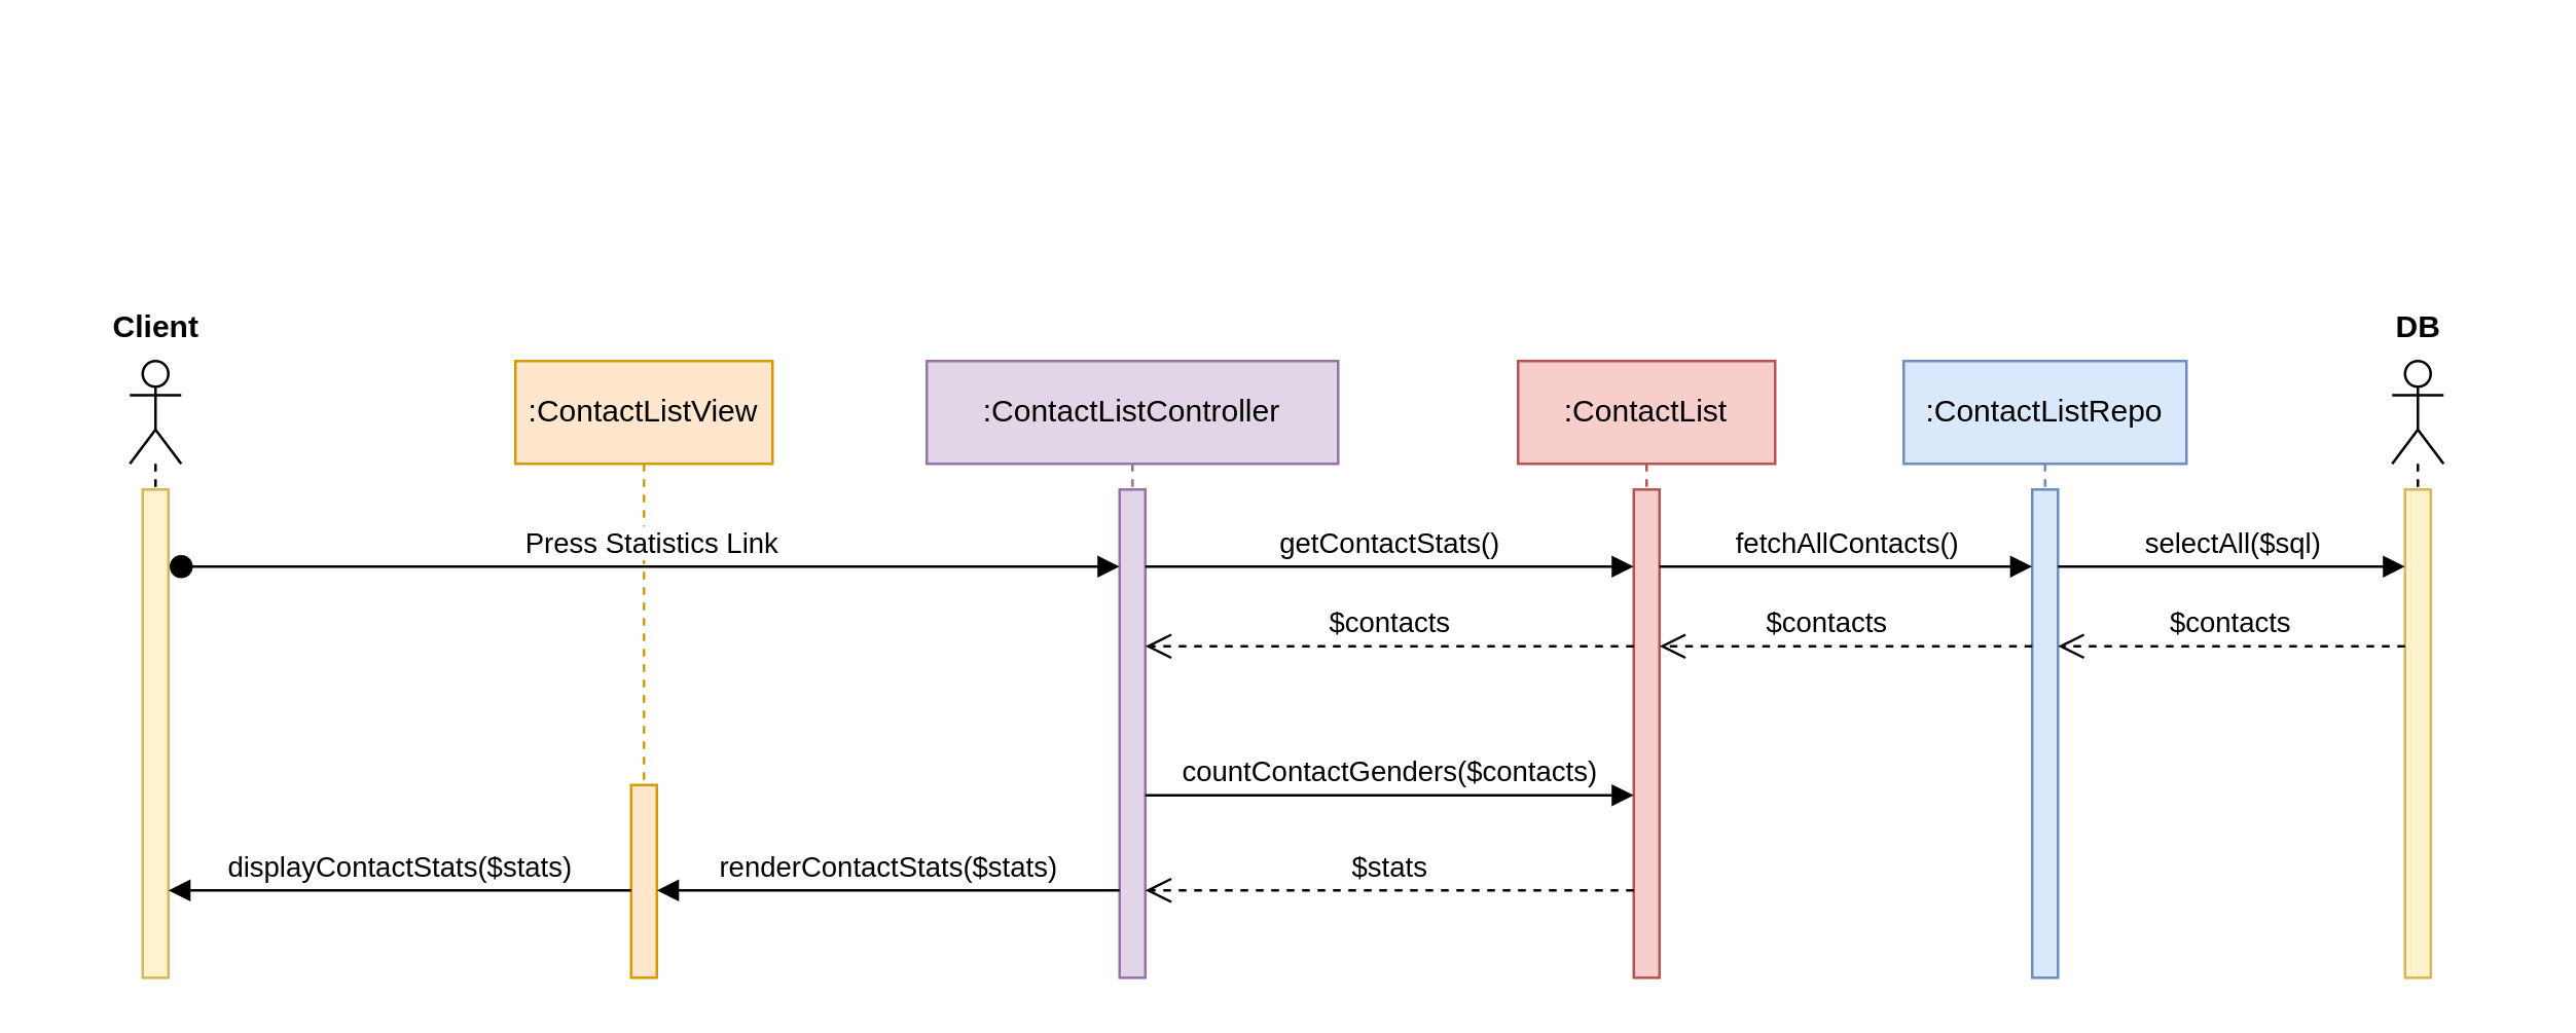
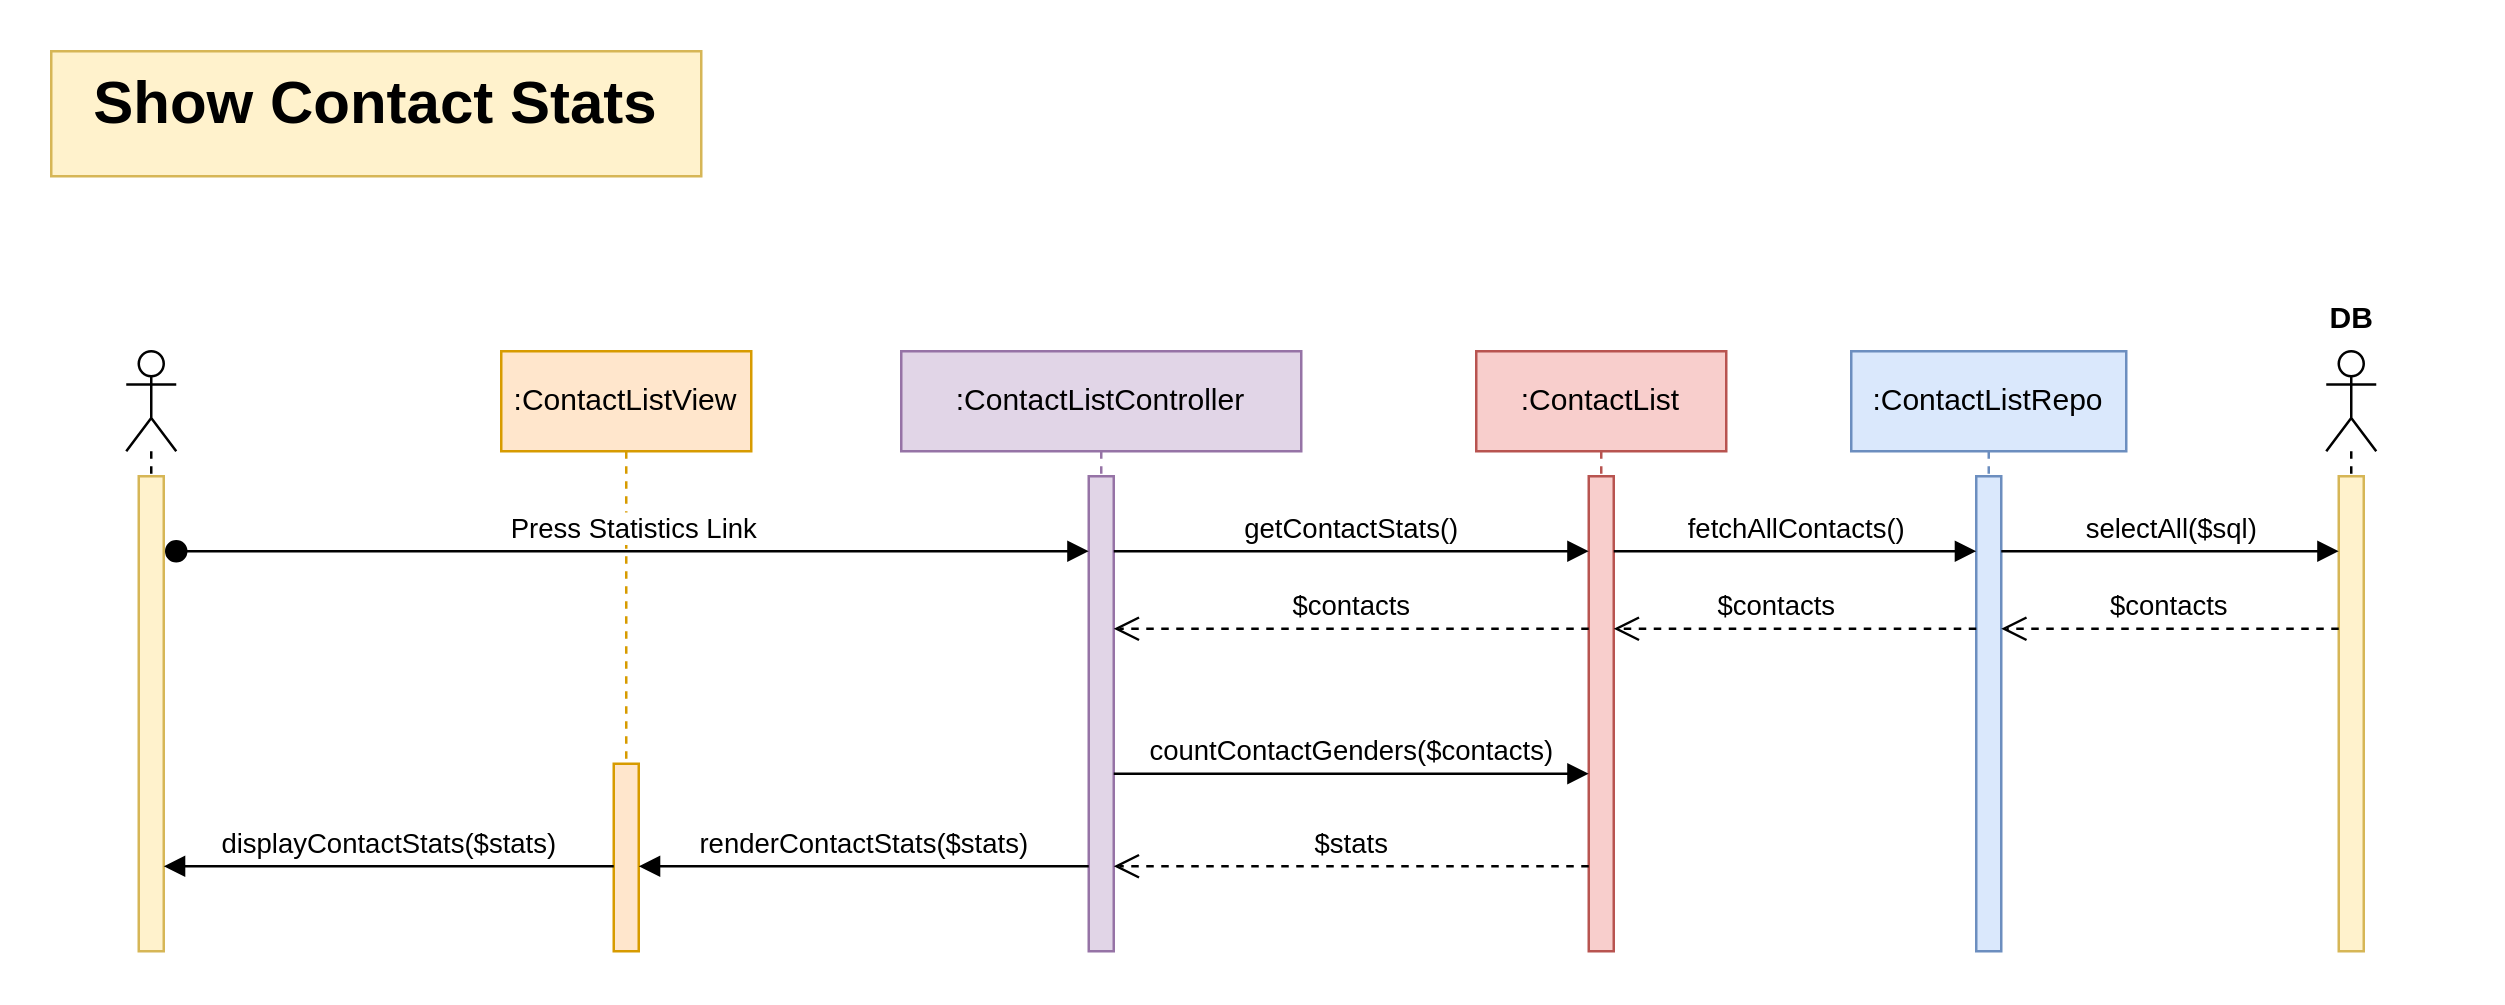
  <mxCell id="0" />
  <mxCell id="1" parent="0" />
+ <mxCell id="2" value="&lt;h1 style=&quot;margin-top: 0px;&quot;&gt;Show Contact Stats&lt;/h1&gt;" style="text;html=1;whiteSpace=wrap;overflow=hidden;rounded=0;align=center;fillColor=#fff2cc;strokeColor=#d6b656;" parent="1" vertex="1"><mxGeometry x="20" y="20" width="260" height="50" as="geometry" /></mxCell>
  <mxCell id="3" value="" style="shape=umlLifeline;perimeter=lifelinePerimeter;whiteSpace=wrap;html=1;container=1;dropTarget=0;collapsible=0;recursiveResize=0;outlineConnect=0;portConstraint=eastwest;newEdgeStyle={&quot;curved&quot;:0,&quot;rounded&quot;:0};participant=umlActor;rounded=0;" parent="1" vertex="1"><mxGeometry x="50" y="140" width="20" height="240" as="geometry" /></mxCell>
  <mxCell id="4" value="" style="html=1;points=[[0,0,0,0,5],[0,1,0,0,-5],[1,0,0,0,5],[1,1,0,0,-5]];perimeter=orthogonalPerimeter;outlineConnect=0;targetShapes=umlLifeline;portConstraint=eastwest;newEdgeStyle={&quot;curved&quot;:0,&quot;rounded&quot;:0};fillColor=#fff2cc;strokeColor=#d6b656;rounded=0;" parent="3" vertex="1"><mxGeometry x="5" y="50" width="10" height="190" as="geometry" /></mxCell>
  <mxCell id="5" value="" style="shape=umlLifeline;perimeter=lifelinePerimeter;whiteSpace=wrap;html=1;container=1;dropTarget=0;collapsible=0;recursiveResize=0;outlineConnect=0;portConstraint=eastwest;newEdgeStyle={&quot;curved&quot;:0,&quot;rounded&quot;:0};participant=umlActor;rounded=0;" parent="1" vertex="1"><mxGeometry x="930" y="140" width="20" height="240" as="geometry" /></mxCell>
  <mxCell id="6" value="" style="html=1;points=[[0,0,0,0,5],[0,1,0,0,-5],[1,0,0,0,5],[1,1,0,0,-5]];perimeter=orthogonalPerimeter;outlineConnect=0;targetShapes=umlLifeline;portConstraint=eastwest;newEdgeStyle={&quot;curved&quot;:0,&quot;rounded&quot;:0};fillColor=#fff2cc;strokeColor=#d6b656;rounded=0;" parent="5" vertex="1"><mxGeometry x="5" y="50" width="10" height="190" as="geometry" /></mxCell>
- <mxCell id="7" value="Client" style="text;align=center;fontStyle=1;verticalAlign=middle;spacingLeft=3;spacingRight=3;strokeColor=none;rotatable=0;points=[[0,0.5],[1,0.5]];portConstraint=eastwest;html=1;rounded=0;" parent="1" vertex="1"><mxGeometry x="20" y="114" width="80" height="26" as="geometry" /></mxCell>
  <mxCell id="8" value="DB" style="text;align=center;fontStyle=1;verticalAlign=middle;spacingLeft=3;spacingRight=3;strokeColor=none;rotatable=0;points=[[0,0.5],[1,0.5]];portConstraint=eastwest;html=1;rounded=0;" parent="1" vertex="1"><mxGeometry x="900" y="114" width="80" height="26" as="geometry" /></mxCell>
  <mxCell id="9" value=":ContactListView" style="shape=umlLifeline;perimeter=lifelinePerimeter;whiteSpace=wrap;html=1;container=1;dropTarget=0;collapsible=0;recursiveResize=0;outlineConnect=0;portConstraint=eastwest;newEdgeStyle={&quot;curved&quot;:0,&quot;rounded&quot;:0};fillColor=#ffe6cc;strokeColor=#d79b00;rounded=0;" parent="1" vertex="1"><mxGeometry x="200" y="140" width="100" height="240" as="geometry" /></mxCell>
  <mxCell id="10" value="" style="html=1;points=[[0,0,0,0,5],[0,1,0,0,-5],[1,0,0,0,5],[1,1,0,0,-5]];perimeter=orthogonalPerimeter;outlineConnect=0;targetShapes=umlLifeline;portConstraint=eastwest;newEdgeStyle={&quot;curved&quot;:0,&quot;rounded&quot;:0};fillColor=#ffe6cc;strokeColor=#d79b00;rounded=0;" parent="9" vertex="1"><mxGeometry x="45" y="165" width="10" height="75" as="geometry" /></mxCell>
  <mxCell id="11" value=":ContactListController" style="shape=umlLifeline;perimeter=lifelinePerimeter;whiteSpace=wrap;html=1;container=1;dropTarget=0;collapsible=0;recursiveResize=0;outlineConnect=0;portConstraint=eastwest;newEdgeStyle={&quot;curved&quot;:0,&quot;rounded&quot;:0};fillColor=#e1d5e7;strokeColor=#9673a6;rounded=0;" parent="1" vertex="1"><mxGeometry x="360" y="140" width="160" height="240" as="geometry" /></mxCell>
  <mxCell id="12" value="" style="html=1;points=[[0,0,0,0,5],[0,1,0,0,-5],[1,0,0,0,5],[1,1,0,0,-5]];perimeter=orthogonalPerimeter;outlineConnect=0;targetShapes=umlLifeline;portConstraint=eastwest;newEdgeStyle={&quot;curved&quot;:0,&quot;rounded&quot;:0};fillColor=#e1d5e7;strokeColor=#9673a6;rounded=0;" parent="11" vertex="1"><mxGeometry x="75" y="50" width="10" height="190" as="geometry" /></mxCell>
  <mxCell id="13" value=":ContactList" style="shape=umlLifeline;perimeter=lifelinePerimeter;whiteSpace=wrap;html=1;container=1;dropTarget=0;collapsible=0;recursiveResize=0;outlineConnect=0;portConstraint=eastwest;newEdgeStyle={&quot;curved&quot;:0,&quot;rounded&quot;:0};fillColor=#f8cecc;strokeColor=#b85450;rounded=0;" parent="1" vertex="1"><mxGeometry x="590" y="140" width="100" height="240" as="geometry" /></mxCell>
  <mxCell id="14" value="" style="html=1;points=[[0,0,0,0,5],[0,1,0,0,-5],[1,0,0,0,5],[1,1,0,0,-5]];perimeter=orthogonalPerimeter;outlineConnect=0;targetShapes=umlLifeline;portConstraint=eastwest;newEdgeStyle={&quot;curved&quot;:0,&quot;rounded&quot;:0};fillColor=#f8cecc;strokeColor=#b85450;rounded=0;" parent="13" vertex="1"><mxGeometry x="45" y="50" width="10" height="190" as="geometry" /></mxCell>
  <mxCell id="15" value=":ContactListRepo" style="shape=umlLifeline;perimeter=lifelinePerimeter;whiteSpace=wrap;html=1;container=1;dropTarget=0;collapsible=0;recursiveResize=0;outlineConnect=0;portConstraint=eastwest;newEdgeStyle={&quot;curved&quot;:0,&quot;rounded&quot;:0};fillColor=#dae8fc;strokeColor=#6c8ebf;rounded=0;" parent="1" vertex="1"><mxGeometry x="740" y="140" width="110" height="240" as="geometry" /></mxCell>
  <mxCell id="16" value="" style="html=1;points=[[0,0,0,0,5],[0,1,0,0,-5],[1,0,0,0,5],[1,1,0,0,-5]];perimeter=orthogonalPerimeter;outlineConnect=0;targetShapes=umlLifeline;portConstraint=eastwest;newEdgeStyle={&quot;curved&quot;:0,&quot;rounded&quot;:0};fillColor=#dae8fc;strokeColor=#6c8ebf;rounded=0;" parent="15" vertex="1"><mxGeometry x="50" y="50" width="10" height="190" as="geometry" /></mxCell>
  <mxCell id="17" value="Press Statistics Link" style="html=1;verticalAlign=bottom;startArrow=oval;startFill=1;endArrow=block;startSize=8;curved=0;rounded=0;" parent="1" target="12" edge="1"><mxGeometry width="60" relative="1" as="geometry"><mxPoint x="70" y="220" as="sourcePoint" /><mxPoint x="430" y="220" as="targetPoint" /></mxGeometry></mxCell>
  <mxCell id="18" value="getContactStats()" style="html=1;verticalAlign=bottom;endArrow=block;curved=0;rounded=0;" parent="1" target="14" edge="1"><mxGeometry x="0.003" width="80" relative="1" as="geometry"><mxPoint x="445" y="220" as="sourcePoint" /><mxPoint x="610" y="220" as="targetPoint" /><mxPoint as="offset" /></mxGeometry></mxCell>
  <mxCell id="19" value="fetchAllContacts()" style="html=1;verticalAlign=bottom;endArrow=block;curved=0;rounded=0;" parent="1" source="14" edge="1"><mxGeometry width="80" relative="1" as="geometry"><mxPoint x="650" y="220" as="sourcePoint" /><mxPoint x="790" y="220" as="targetPoint" /></mxGeometry></mxCell>
  <mxCell id="20" value="selectAll($sql)" style="html=1;verticalAlign=bottom;endArrow=block;curved=0;rounded=0;" parent="1" target="6" edge="1"><mxGeometry width="80" relative="1" as="geometry"><mxPoint x="800" y="220" as="sourcePoint" /><mxPoint x="930" y="220" as="targetPoint" /></mxGeometry></mxCell>
  <mxCell id="21" value="$contacts" style="html=1;verticalAlign=bottom;endArrow=open;dashed=1;endSize=8;curved=0;rounded=0;" parent="1" edge="1"><mxGeometry relative="1" as="geometry"><mxPoint x="935" y="251" as="sourcePoint" /><mxPoint x="800" y="251" as="targetPoint" /></mxGeometry></mxCell>
  <mxCell id="22" value="$contacts" style="html=1;verticalAlign=bottom;endArrow=open;dashed=1;endSize=8;curved=0;rounded=0;" parent="1" edge="1"><mxGeometry y="52" relative="1" as="geometry"><mxPoint x="665.306" y="277" as="sourcePoint" /><mxPoint x="665.306" y="277" as="targetPoint" /><mxPoint x="45" y="-26" as="offset" /></mxGeometry></mxCell>
  <mxCell id="23" value="$contacts" style="html=1;verticalAlign=bottom;endArrow=open;dashed=1;endSize=8;curved=0;rounded=0;" parent="1" source="14" edge="1"><mxGeometry relative="1" as="geometry"><mxPoint x="615" y="251" as="sourcePoint" /><mxPoint x="445" y="251" as="targetPoint" /></mxGeometry></mxCell>
  <mxCell id="24" value="renderContactStats($stats)" style="html=1;verticalAlign=bottom;endArrow=block;curved=0;rounded=0;" parent="1" edge="1"><mxGeometry width="80" relative="1" as="geometry"><mxPoint x="435" y="346" as="sourcePoint" /><mxPoint x="255" y="346" as="targetPoint" /></mxGeometry></mxCell>
  <mxCell id="25" value="displayContactStats($stats)" style="html=1;verticalAlign=bottom;endArrow=block;curved=0;rounded=0;" parent="1" edge="1"><mxGeometry width="80" relative="1" as="geometry"><mxPoint x="245" y="346" as="sourcePoint" /><mxPoint x="65" y="346" as="targetPoint" /></mxGeometry></mxCell>
  <mxCell id="26" value="" style="html=1;verticalAlign=bottom;endArrow=open;dashed=1;endSize=8;curved=0;rounded=0;" parent="1" edge="1"><mxGeometry relative="1" as="geometry"><mxPoint x="790" y="251" as="sourcePoint" /><mxPoint x="645" y="251" as="targetPoint" /></mxGeometry></mxCell>
  <mxCell id="27" value="countContactGenders($contacts)" style="html=1;verticalAlign=bottom;endArrow=block;curved=0;rounded=0;" parent="1" edge="1"><mxGeometry width="80" relative="1" as="geometry"><mxPoint x="445" y="309" as="sourcePoint" /><mxPoint x="635" y="309" as="targetPoint" /></mxGeometry></mxCell>
  <mxCell id="28" value="$stats" style="html=1;verticalAlign=bottom;endArrow=open;dashed=1;endSize=8;curved=0;rounded=0;" parent="1" source="14" edge="1"><mxGeometry relative="1" as="geometry"><mxPoint x="625" y="346" as="sourcePoint" /><mxPoint x="445" y="346" as="targetPoint" /></mxGeometry></mxCell>
